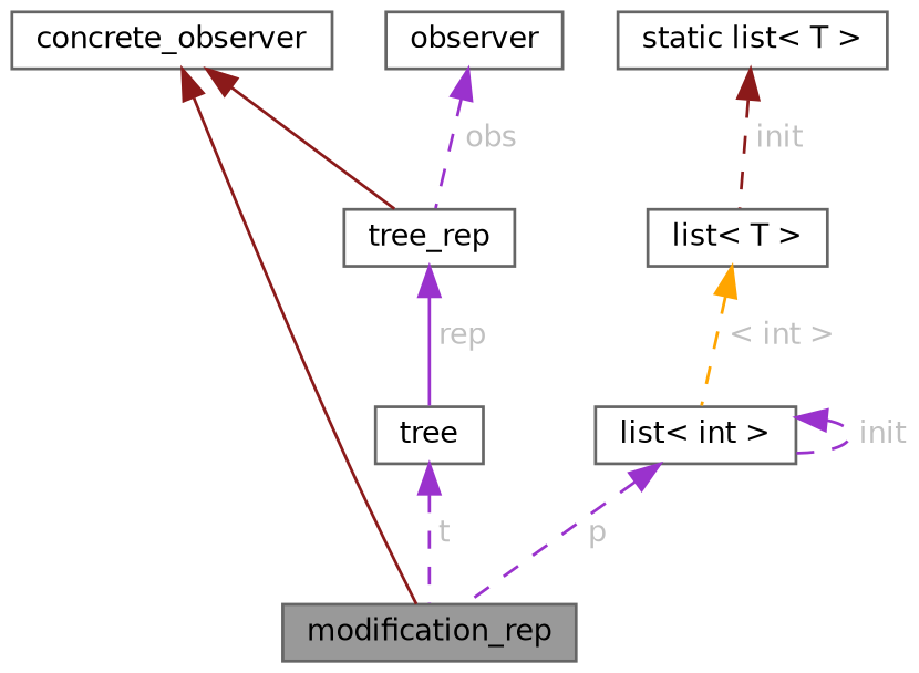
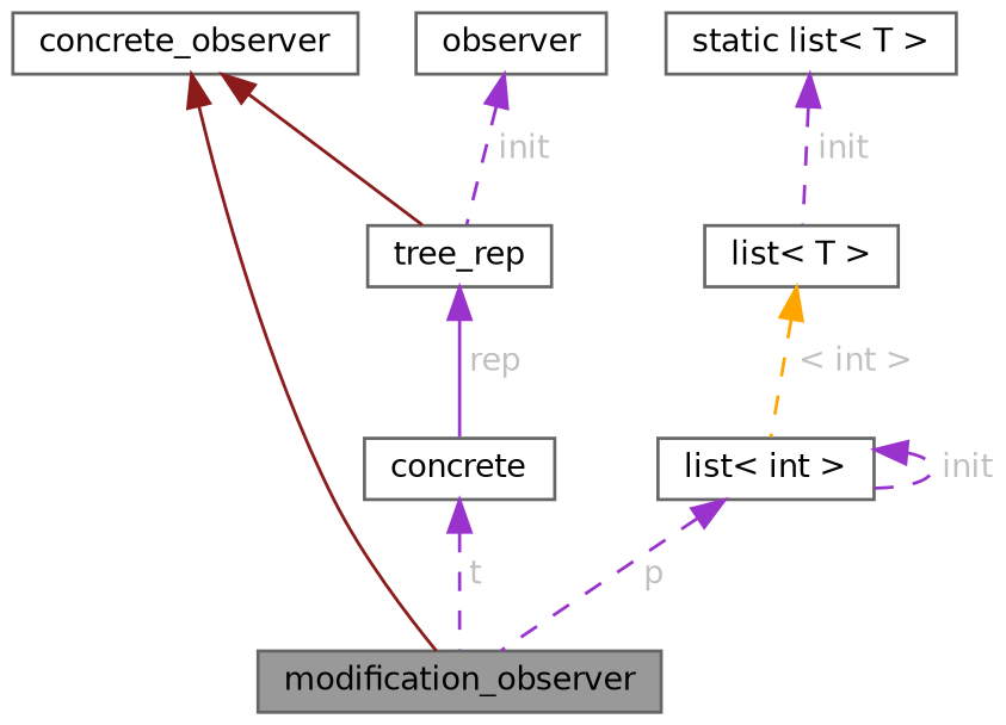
  digraph {
    node [color=gray40 fillcolor=white fontname=Helvetica fontsize=10 shape=box style=filled]
    edge [color=darkorchid3 dir=back fontname=Helvetica fontsize=10 labelfontname=Helvetica labelfontsize=10 style=dashed fontcolor=grey]
-   n1 [fillcolor=grey60 fontcolor=black height=0.2 label=modification_rep width=0.4]
+   n1 [fillcolor=grey60 fontcolor=black height=0.2 label=modification_observer width=0.4]
    n2 [height=0.2 label=concrete_observer width=0.4]
    n3 [height=0.2 label=tree_rep width=0.4]
-   n4 [height=0.2 label=tree width=0.4]
+   n4 [height=0.2 label=concrete width=0.4]
    n5 [height=0.2 label="list\< int \>" width=0.4]
    n6 [height=0.2 label="list\< T \>" width=0.4]
    n7 [height=0.2 label="static list\< T \>" width=0.4]
    n8 [height=0.2 label=observer width=0.4]
    n2 -> n1 [color=firebrick4 style=solid fontcolor=""]
    n2 -> n3 [color=firebrick4 style=solid fontcolor=""]
    n3 -> n4 [label=" rep" style=solid]
    n4 -> n1 [label=" t"]
    n5 -> n1 [label=" p"]
    n5 -> n5 [label=" init"]
    n6 -> n5 [color=orange label=" \< int \>"]
-   n7 -> n6 [color=firebrick4 label=" init"]
-   n8 -> n3 [label=" obs"]
+   n7 -> n6 [label=" init"]
+   n8 -> n3 [label=" init"]
  }
